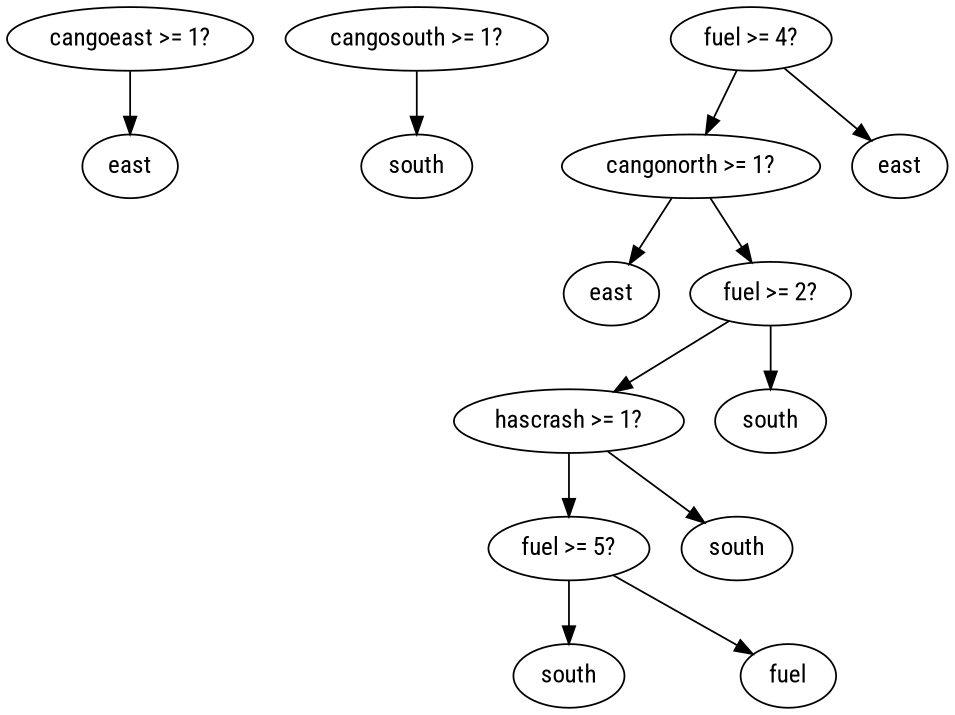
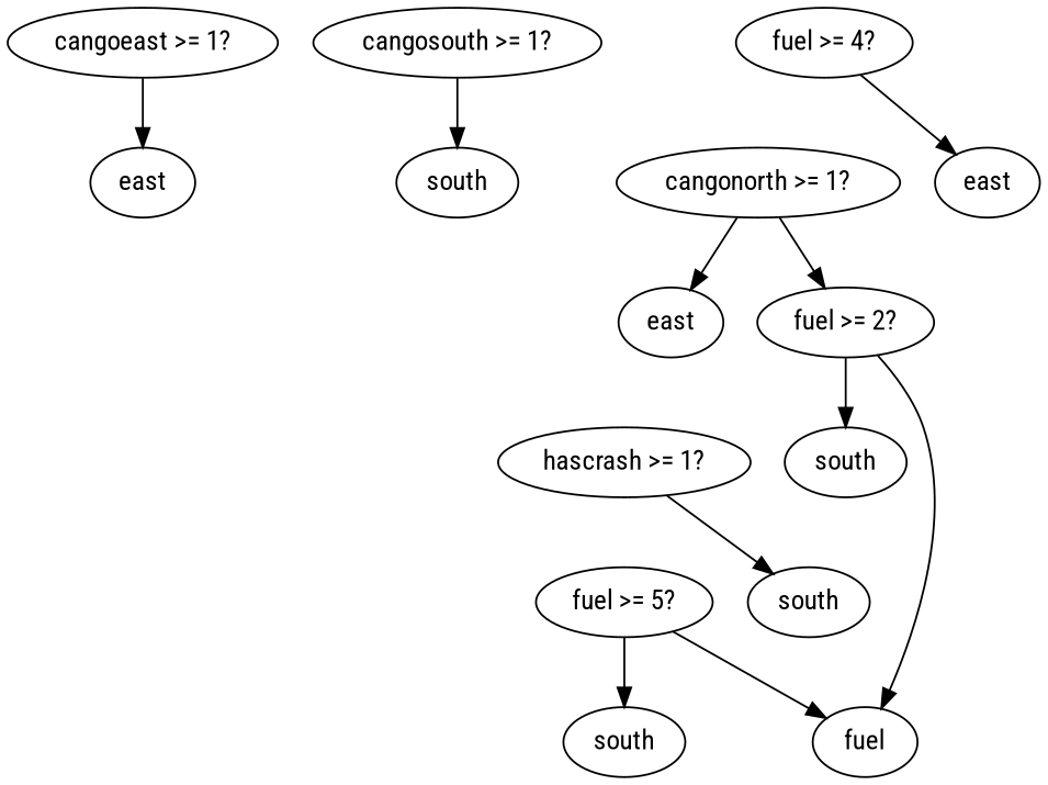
  digraph {
    fontname="Roboto Condensed"
    node [fontname="Roboto Condensed"]
    edge [fontname="Roboto Condensed"]
    n1 [label="cangoeast >= 1?"]
    n2 [label=east]
    n3 [label="cangosouth >= 1?"]
    n4 [label=south]
    n5 [label="fuel >= 4?"]
    n6 [label="cangonorth >= 1?"]
    n7 [label=east]
    n8 [label=east]
    n9 [label="fuel >= 2?"]
    n10 [label="hascrash >= 1?"]
    n11 [label=south]
    n12 [label="fuel >= 5?"]
    n13 [label=south]
    n14 [label=fuel]
    n15 [label=south]
    n1 -> n2
    n3 -> n4
-   n5 -> n6
    n5 -> n7
    n6 -> n8
    n6 -> n9
-   n9 -> n10
+   n9 -> n14
    n9 -> n11
-   n10 -> n12
    n10 -> n13
    n12 -> n14
    n12 -> n15
  }
